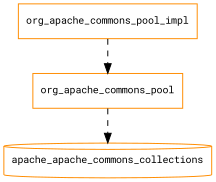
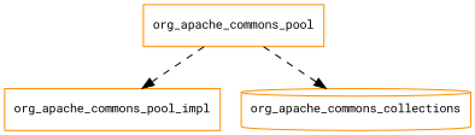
  digraph {
    fontname="Roboto Mono"
    node [color=darkorange fontname="Roboto Mono" fontsize=10.0 shape=box]
    edge [fontname="Roboto Mono" style=dashed]
    org_apache_commons_pool_impl
    org_apache_commons_pool
-   org_apache_commons_collections [shape=cylinder label=apache_apache_commons_collections]
-   org_apache_commons_pool_impl -> org_apache_commons_pool
+   org_apache_commons_collections [shape=cylinder]
+   org_apache_commons_pool -> org_apache_commons_pool_impl
    org_apache_commons_pool -> org_apache_commons_collections
  }
